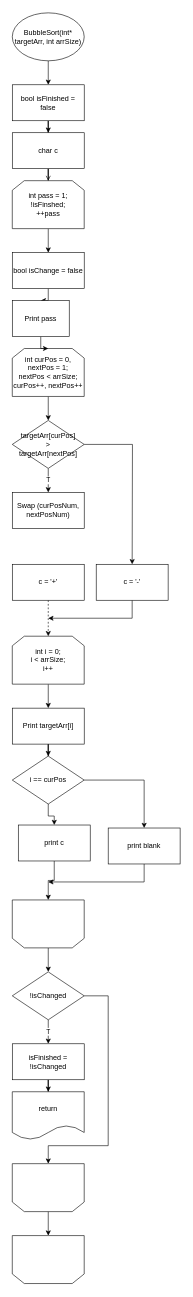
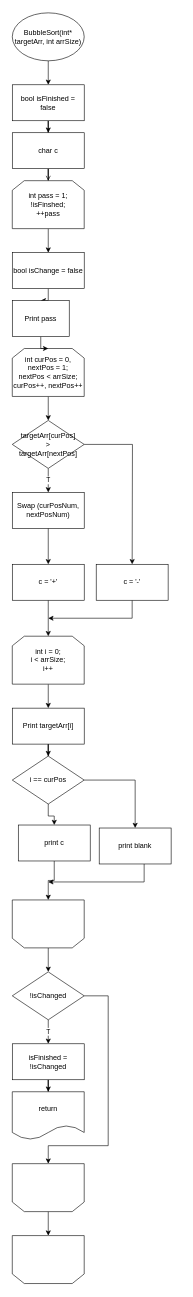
  <mxCell id="0" />
  <mxCell id="1" parent="0" />
  <mxCell id="2" value="" style="edgeStyle=orthogonalEdgeStyle;rounded=0;orthogonalLoop=1;jettySize=auto;html=1;" edge="1" parent="1" source="3" target="15"><mxGeometry relative="1" as="geometry" /></mxCell>
  <mxCell id="3" value="BubbleSort(int* targetArr, int arrSize)" style="ellipse;whiteSpace=wrap;html=1;" vertex="1" parent="1"><mxGeometry x="20" y="20" width="120" height="80" as="geometry" /></mxCell>
  <mxCell id="4" value="" style="edgeStyle=orthogonalEdgeStyle;rounded=0;orthogonalLoop=1;jettySize=auto;html=1;" edge="1" parent="1" source="5" target="11"><mxGeometry relative="1" as="geometry" /></mxCell>
  <mxCell id="5" value="int curPos = 0, nextPos = 1;&lt;br&gt;nextPos &amp;lt; arrSize;&lt;br&gt;curPos++, nextPos++" style="shape=loopLimit;whiteSpace=wrap;html=1;" vertex="1" parent="1"><mxGeometry x="20" y="580" width="120" height="80" as="geometry" /></mxCell>
  <mxCell id="6" value="" style="shape=loopLimit;whiteSpace=wrap;html=1;flipV=1;" vertex="1" parent="1"><mxGeometry x="20" y="2060" width="120" height="80" as="geometry" /></mxCell>
+ <mxCell id="7" value="" style="edgeStyle=orthogonalEdgeStyle;rounded=0;orthogonalLoop=1;jettySize=auto;html=1;" edge="1" parent="1" source="8" target="13"><mxGeometry relative="1" as="geometry" /></mxCell>
  <mxCell id="8" value="Swap (curPosNum, nextPosNum)" style="rounded=0;whiteSpace=wrap;html=1;" vertex="1" parent="1"><mxGeometry x="20" y="820" width="120" height="60" as="geometry" /></mxCell>
  <mxCell id="9" value="T" style="edgeStyle=orthogonalEdgeStyle;rounded=0;orthogonalLoop=1;jettySize=auto;html=1;" edge="1" parent="1" source="11" target="8"><mxGeometry relative="1" as="geometry" /></mxCell>
  <mxCell id="10" style="edgeStyle=orthogonalEdgeStyle;rounded=0;orthogonalLoop=1;jettySize=auto;html=1;" edge="1" parent="1" source="11"><mxGeometry relative="1" as="geometry"><mxPoint x="220" y="940" as="targetPoint" /></mxGeometry></mxCell>
  <mxCell id="11" value="targetArr[curPos]&lt;br&gt;&amp;gt;&lt;br&gt;targetArr[nextPos]" style="rhombus;whiteSpace=wrap;html=1;" vertex="1" parent="1"><mxGeometry x="20" y="700" width="120" height="80" as="geometry" /></mxCell>
- <mxCell id="12" value="" style="edgeStyle=orthogonalEdgeStyle;rounded=0;orthogonalLoop=1;jettySize=auto;html=1;dashed=1;" edge="1" parent="1" source="13" target="29"><mxGeometry relative="1" as="geometry" /></mxCell>
+ <mxCell id="12" value="" style="edgeStyle=orthogonalEdgeStyle;rounded=0;orthogonalLoop=1;jettySize=auto;html=1;" edge="1" parent="1" source="13" target="29"><mxGeometry relative="1" as="geometry" /></mxCell>
  <mxCell id="13" value="c = '+'" style="rounded=0;whiteSpace=wrap;html=1;" vertex="1" parent="1"><mxGeometry x="20" y="940" width="120" height="60" as="geometry" /></mxCell>
  <mxCell id="14" value="" style="edgeStyle=orthogonalEdgeStyle;rounded=0;orthogonalLoop=1;jettySize=auto;html=1;" edge="1" parent="1" source="15" target="17"><mxGeometry relative="1" as="geometry" /></mxCell>
  <mxCell id="15" value="bool isFinished = false" style="rounded=0;whiteSpace=wrap;html=1;" vertex="1" parent="1"><mxGeometry x="20" y="140" width="120" height="60" as="geometry" /></mxCell>
  <mxCell id="16" value="" style="edgeStyle=orthogonalEdgeStyle;rounded=0;orthogonalLoop=1;jettySize=auto;html=1;endArrow=open;" edge="1" parent="1" source="17" target="19"><mxGeometry relative="1" as="geometry" /></mxCell>
  <mxCell id="17" value="char c" style="rounded=0;whiteSpace=wrap;html=1;" vertex="1" parent="1"><mxGeometry x="20" y="220" width="120" height="60" as="geometry" /></mxCell>
  <mxCell id="18" value="" style="edgeStyle=orthogonalEdgeStyle;rounded=0;orthogonalLoop=1;jettySize=auto;html=1;" edge="1" parent="1" source="19" target="23"><mxGeometry relative="1" as="geometry" /></mxCell>
  <mxCell id="19" value="int pass = 1;&lt;br&gt;!isFinshed;&lt;br&gt;++pass" style="shape=loopLimit;whiteSpace=wrap;html=1;" vertex="1" parent="1"><mxGeometry x="20" y="300" width="120" height="80" as="geometry" /></mxCell>
  <mxCell id="20" value="" style="edgeStyle=orthogonalEdgeStyle;rounded=0;orthogonalLoop=1;jettySize=auto;html=1;" edge="1" parent="1" source="21" target="41"><mxGeometry relative="1" as="geometry" /></mxCell>
  <mxCell id="21" value="" style="shape=loopLimit;whiteSpace=wrap;html=1;flipV=1;" vertex="1" parent="1"><mxGeometry x="20" y="1500" width="120" height="80" as="geometry" /></mxCell>
  <mxCell id="22" value="" style="edgeStyle=orthogonalEdgeStyle;rounded=0;orthogonalLoop=1;jettySize=auto;html=1;" edge="1" parent="1" source="23" target="25"><mxGeometry relative="1" as="geometry" /></mxCell>
  <mxCell id="23" value="bool isChange = false" style="rounded=0;whiteSpace=wrap;html=1;" vertex="1" parent="1"><mxGeometry x="20" y="420" width="120" height="60" as="geometry" /></mxCell>
  <mxCell id="24" value="" style="edgeStyle=orthogonalEdgeStyle;rounded=0;orthogonalLoop=1;jettySize=auto;html=1;" edge="1" parent="1" source="25" target="5"><mxGeometry relative="1" as="geometry" /></mxCell>
  <mxCell id="25" value="Print pass" style="rounded=0;whiteSpace=wrap;html=1;" vertex="1" parent="1"><mxGeometry x="20" y="500" width="95" height="60" as="geometry" /></mxCell>
  <mxCell id="26" style="edgeStyle=orthogonalEdgeStyle;rounded=0;orthogonalLoop=1;jettySize=auto;html=1;" edge="1" parent="1" source="27"><mxGeometry relative="1" as="geometry"><mxPoint x="80" y="1030" as="targetPoint" /><Array as="points"><mxPoint x="220" y="1030" /></Array></mxGeometry></mxCell>
  <mxCell id="27" value="c = '-'" style="rounded=0;whiteSpace=wrap;html=1;" vertex="1" parent="1"><mxGeometry x="160" y="940" width="120" height="60" as="geometry" /></mxCell>
  <mxCell id="28" value="" style="edgeStyle=orthogonalEdgeStyle;rounded=0;orthogonalLoop=1;jettySize=auto;html=1;" edge="1" parent="1" source="29" target="34"><mxGeometry relative="1" as="geometry" /></mxCell>
  <mxCell id="29" value="int i = 0;&lt;br&gt;i &amp;lt; arrSize;&lt;br&gt;i++" style="shape=loopLimit;whiteSpace=wrap;html=1;" vertex="1" parent="1"><mxGeometry x="20" y="1060" width="120" height="80" as="geometry" /></mxCell>
  <mxCell id="30" value="" style="edgeStyle=orthogonalEdgeStyle;rounded=0;orthogonalLoop=1;jettySize=auto;html=1;" edge="1" parent="1" source="32" target="36"><mxGeometry relative="1" as="geometry" /></mxCell>
  <mxCell id="31" style="edgeStyle=orthogonalEdgeStyle;rounded=0;orthogonalLoop=1;jettySize=auto;html=1;entryX=0.5;entryY=0;entryDx=0;entryDy=0;" edge="1" parent="1" source="32" target="38"><mxGeometry relative="1" as="geometry" /></mxCell>
  <mxCell id="32" value="i == curPos" style="rhombus;whiteSpace=wrap;html=1;" vertex="1" parent="1"><mxGeometry x="20" y="1260" width="120" height="80" as="geometry" /></mxCell>
  <mxCell id="33" value="" style="edgeStyle=orthogonalEdgeStyle;rounded=0;orthogonalLoop=1;jettySize=auto;html=1;" edge="1" parent="1" source="34" target="32"><mxGeometry relative="1" as="geometry" /></mxCell>
  <mxCell id="34" value="Print targetArr[i]" style="rounded=0;whiteSpace=wrap;html=1;" vertex="1" parent="1"><mxGeometry x="20" y="1180" width="120" height="60" as="geometry" /></mxCell>
  <mxCell id="35" value="" style="edgeStyle=orthogonalEdgeStyle;rounded=0;orthogonalLoop=1;jettySize=auto;html=1;" edge="1" parent="1" source="36" target="21"><mxGeometry relative="1" as="geometry" /></mxCell>
  <mxCell id="36" value="print c" style="rounded=0;whiteSpace=wrap;html=1;" vertex="1" parent="1"><mxGeometry x="30" y="1375" width="120" height="60" as="geometry" /></mxCell>
  <mxCell id="37" style="edgeStyle=orthogonalEdgeStyle;rounded=0;orthogonalLoop=1;jettySize=auto;html=1;" edge="1" parent="1" source="38"><mxGeometry relative="1" as="geometry"><mxPoint x="80" y="1470" as="targetPoint" /><Array as="points"><mxPoint x="240" y="1470" /></Array></mxGeometry></mxCell>
- <mxCell id="38" value="print blank" style="rounded=0;whiteSpace=wrap;html=1;" vertex="1" parent="1"><mxGeometry x="180" y="1380" width="120" height="60" as="geometry" /></mxCell>
+ <mxCell id="38" value="print blank" style="rounded=0;whiteSpace=wrap;html=1;" vertex="1" parent="1"><mxGeometry x="165" y="1380" width="120" height="60" as="geometry" /></mxCell>
  <mxCell id="39" value="T" style="edgeStyle=orthogonalEdgeStyle;rounded=0;orthogonalLoop=1;jettySize=auto;html=1;" edge="1" parent="1" source="41" target="45"><mxGeometry relative="1" as="geometry" /></mxCell>
  <mxCell id="40" style="edgeStyle=orthogonalEdgeStyle;rounded=0;orthogonalLoop=1;jettySize=auto;html=1;entryX=0.5;entryY=0;entryDx=0;entryDy=0;exitX=1;exitY=0.5;exitDx=0;exitDy=0;" edge="1" parent="1" source="41" target="43"><mxGeometry relative="1" as="geometry"><Array as="points"><mxPoint x="180" y="1660" /><mxPoint x="180" y="1910" /><mxPoint x="80" y="1910" /></Array></mxGeometry></mxCell>
  <mxCell id="41" value="!isChanged" style="rhombus;whiteSpace=wrap;html=1;" vertex="1" parent="1"><mxGeometry x="20" y="1620" width="120" height="80" as="geometry" /></mxCell>
  <mxCell id="42" value="" style="edgeStyle=orthogonalEdgeStyle;rounded=0;orthogonalLoop=1;jettySize=auto;html=1;" edge="1" parent="1" source="43" target="6"><mxGeometry relative="1" as="geometry" /></mxCell>
  <mxCell id="43" value="" style="shape=loopLimit;whiteSpace=wrap;html=1;flipV=1;" vertex="1" parent="1"><mxGeometry x="20" y="1940" width="120" height="80" as="geometry" /></mxCell>
  <mxCell id="44" value="" style="edgeStyle=orthogonalEdgeStyle;rounded=0;orthogonalLoop=1;jettySize=auto;html=1;" edge="1" parent="1" source="45" target="46"><mxGeometry relative="1" as="geometry" /></mxCell>
  <mxCell id="45" value="isFinished = !isChanged" style="rounded=0;whiteSpace=wrap;html=1;" vertex="1" parent="1"><mxGeometry x="20" y="1740" width="120" height="60" as="geometry" /></mxCell>
  <mxCell id="46" value="return" style="shape=document;whiteSpace=wrap;html=1;boundedLbl=1;" vertex="1" parent="1"><mxGeometry x="20" y="1820" width="120" height="80" as="geometry" /></mxCell>
